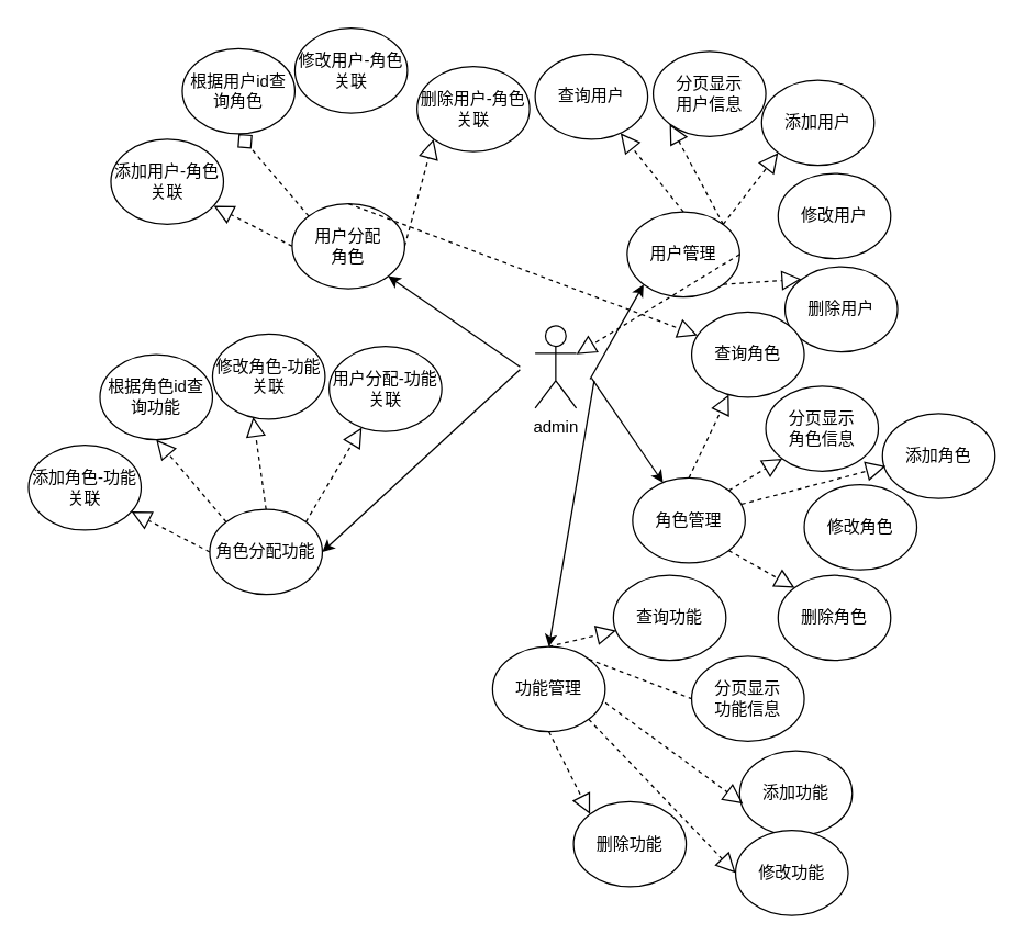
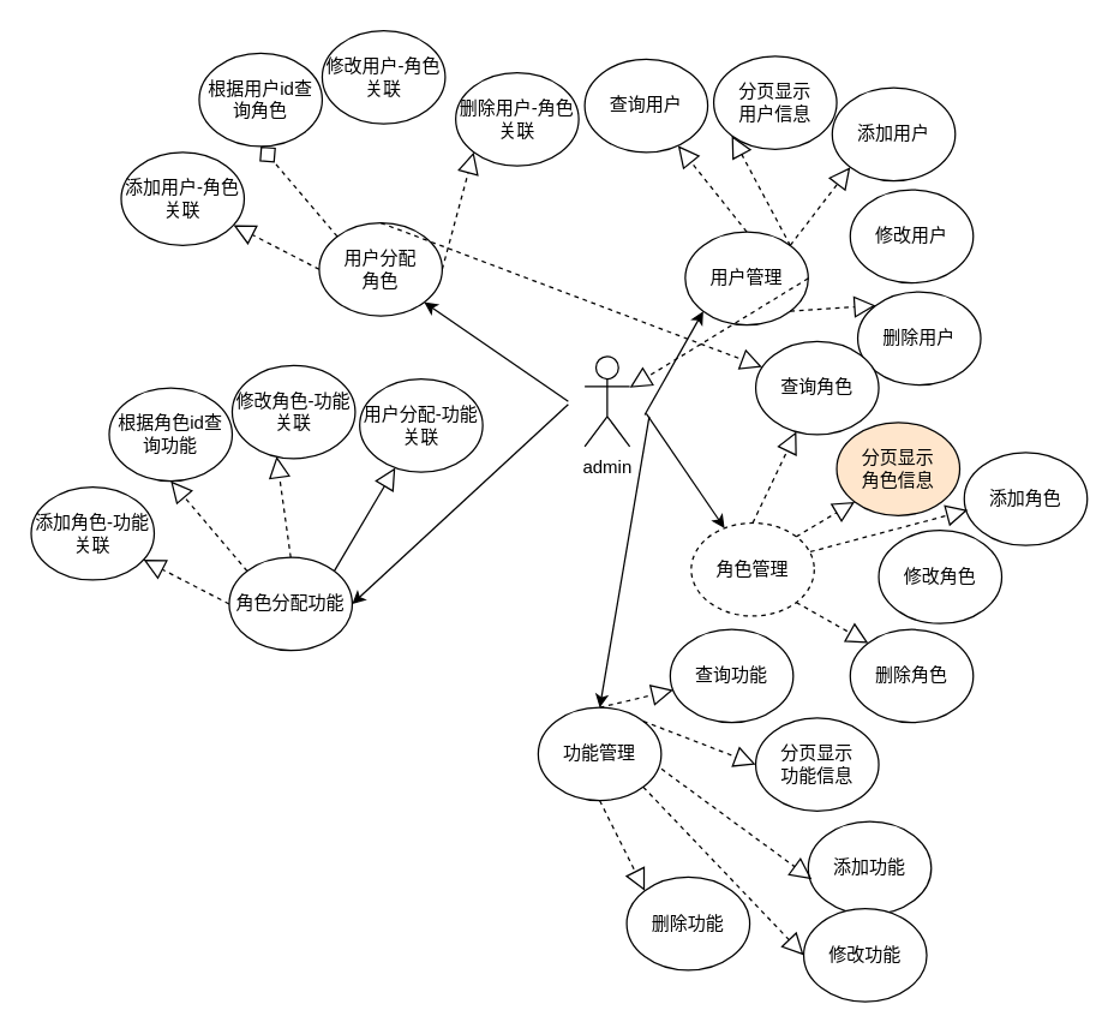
  <mxCell id="0" />
  <mxCell id="1" parent="0" />
  <mxCell id="2" value="admin" style="shape=umlActor;verticalLabelPosition=bottom;verticalAlign=top;html=1;outlineConnect=0;" vertex="1" parent="1"><mxGeometry x="389" y="237" width="30" height="60" as="geometry" /></mxCell>
  <mxCell id="3" value="" style="endArrow=classic;html=1;rounded=0;entryX=0;entryY=1;entryDx=0;entryDy=0;" edge="1" parent="1" target="4"><mxGeometry width="50" height="50" relative="1" as="geometry"><mxPoint x="429" y="276" as="sourcePoint" /><mxPoint x="469" y="249" as="targetPoint" /></mxGeometry></mxCell>
  <mxCell id="4" value="用户管理" style="ellipse;whiteSpace=wrap;html=1;" vertex="1" parent="1"><mxGeometry x="456" y="154" width="82" height="62" as="geometry" /></mxCell>
  <mxCell id="5" value="" style="endArrow=block;dashed=1;endFill=0;endSize=12;html=1;rounded=0;exitX=1;exitY=0;exitDx=0;exitDy=0;entryX=0;entryY=1;entryDx=0;entryDy=0;" edge="1" parent="1" source="4" target="6"><mxGeometry width="160" relative="1" as="geometry"><mxPoint x="549" y="176" as="sourcePoint" /><mxPoint x="568" y="129" as="targetPoint" /></mxGeometry></mxCell>
  <mxCell id="6" value="分页显示&lt;br&gt;用户信息" style="ellipse;whiteSpace=wrap;html=1;" vertex="1" parent="1"><mxGeometry x="475" y="37" width="82" height="62" as="geometry" /></mxCell>
  <mxCell id="7" value="添加用户" style="ellipse;whiteSpace=wrap;html=1;" vertex="1" parent="1"><mxGeometry x="554" y="58" width="82" height="62" as="geometry" /></mxCell>
  <mxCell id="8" value="" style="endArrow=block;dashed=1;endFill=0;endSize=12;html=1;rounded=0;entryX=0;entryY=1;entryDx=0;entryDy=0;exitX=1;exitY=0;exitDx=0;exitDy=0;" edge="1" parent="1" source="4" target="7"><mxGeometry width="160" relative="1" as="geometry"><mxPoint x="532" y="190" as="sourcePoint" /><mxPoint x="569.009" y="126.92" as="targetPoint" /></mxGeometry></mxCell>
  <mxCell id="9" value="" style="endArrow=block;dashed=1;endFill=0;endSize=12;html=1;rounded=0;exitX=1;exitY=0.5;exitDx=0;exitDy=0;" edge="1" parent="1" source="4" target="2"><mxGeometry width="160" relative="1" as="geometry"><mxPoint x="541.991" y="200.08" as="sourcePoint" /><mxPoint x="589" y="214" as="targetPoint" /></mxGeometry></mxCell>
  <mxCell id="10" value="" style="endArrow=block;dashed=1;endFill=0;endSize=12;html=1;rounded=0;exitX=1;exitY=1;exitDx=0;exitDy=0;entryX=0;entryY=0;entryDx=0;entryDy=0;" edge="1" parent="1" source="4" target="13"><mxGeometry width="160" relative="1" as="geometry"><mxPoint x="900.001" y="108.16" as="sourcePoint" /><mxPoint x="937.019" y="45" as="targetPoint" /></mxGeometry></mxCell>
  <mxCell id="11" value="" style="endArrow=block;dashed=1;endFill=0;endSize=12;html=1;rounded=0;exitX=0.5;exitY=0;exitDx=0;exitDy=0;" edge="1" parent="1" source="4" target="14"><mxGeometry width="160" relative="1" as="geometry"><mxPoint x="922.001" y="86.16" as="sourcePoint" /><mxPoint x="484" y="135" as="targetPoint" /></mxGeometry></mxCell>
  <mxCell id="12" value="修改用户" style="ellipse;whiteSpace=wrap;html=1;" vertex="1" parent="1"><mxGeometry x="566" y="126" width="82" height="62" as="geometry" /></mxCell>
  <mxCell id="13" value="删除用户" style="ellipse;whiteSpace=wrap;html=1;" vertex="1" parent="1"><mxGeometry x="571" y="194" width="82" height="62" as="geometry" /></mxCell>
  <mxCell id="14" value="查询用户" style="ellipse;whiteSpace=wrap;html=1;" vertex="1" parent="1"><mxGeometry x="389" y="39" width="82" height="62" as="geometry" /></mxCell>
  <mxCell id="15" value="" style="endArrow=classic;html=1;rounded=0;" edge="1" parent="1" target="16"><mxGeometry width="50" height="50" relative="1" as="geometry"><mxPoint x="430" y="275" as="sourcePoint" /><mxPoint x="455" y="292" as="targetPoint" /></mxGeometry></mxCell>
- <mxCell id="16" value="角色管理" style="ellipse;whiteSpace=wrap;html=1;" vertex="1" parent="1"><mxGeometry x="460" y="348" width="82" height="62" as="geometry" /></mxCell>
+ <mxCell id="16" value="角色管理" style="ellipse;whiteSpace=wrap;html=1;dashed=1;" vertex="1" parent="1"><mxGeometry x="460" y="348" width="82" height="62" as="geometry" /></mxCell>
  <mxCell id="17" value="" style="endArrow=block;dashed=1;endFill=0;endSize=12;html=1;rounded=0;exitX=1;exitY=0;exitDx=0;exitDy=0;entryX=0;entryY=1;entryDx=0;entryDy=0;" edge="1" parent="1" source="16" target="18"><mxGeometry width="160" relative="1" as="geometry"><mxPoint x="848" y="339" as="sourcePoint" /><mxPoint x="867" y="292" as="targetPoint" /></mxGeometry></mxCell>
- <mxCell id="18" value="分页显示&lt;br&gt;角色信息" style="ellipse;whiteSpace=wrap;html=1;" vertex="1" parent="1"><mxGeometry x="557" y="281" width="82" height="62" as="geometry" /></mxCell>
+ <mxCell id="18" value="分页显示&lt;br&gt;角色信息" style="ellipse;whiteSpace=wrap;html=1;fillColor=#ffe6cc;" vertex="1" parent="1"><mxGeometry x="557" y="281" width="82" height="62" as="geometry" /></mxCell>
  <mxCell id="19" value="添加角色" style="ellipse;whiteSpace=wrap;html=1;" vertex="1" parent="1"><mxGeometry x="642" y="301" width="82" height="62" as="geometry" /></mxCell>
  <mxCell id="20" value="" style="endArrow=block;dashed=1;endFill=0;endSize=12;html=1;rounded=0;entryX=0.029;entryY=0.619;entryDx=0;entryDy=0;entryPerimeter=0;exitX=0.968;exitY=0.309;exitDx=0;exitDy=0;exitPerimeter=0;" edge="1" parent="1" target="19" source="16"><mxGeometry width="160" relative="1" as="geometry"><mxPoint x="831" y="353" as="sourcePoint" /><mxPoint x="868.009" y="289.92" as="targetPoint" /></mxGeometry></mxCell>
  <mxCell id="21" value="" style="endArrow=block;dashed=1;endFill=0;endSize=12;html=1;rounded=0;exitX=1;exitY=1;exitDx=0;exitDy=0;entryX=0;entryY=0;entryDx=0;entryDy=0;" edge="1" parent="1" source="16" target="24"><mxGeometry width="160" relative="1" as="geometry"><mxPoint x="1199.001" y="271.16" as="sourcePoint" /><mxPoint x="1236.019" y="208" as="targetPoint" /></mxGeometry></mxCell>
  <mxCell id="22" value="" style="endArrow=block;dashed=1;endFill=0;endSize=12;html=1;rounded=0;exitX=0.5;exitY=0;exitDx=0;exitDy=0;" edge="1" parent="1" source="16" target="25"><mxGeometry width="160" relative="1" as="geometry"><mxPoint x="1221.001" y="249.16" as="sourcePoint" /><mxPoint x="783" y="298" as="targetPoint" /></mxGeometry></mxCell>
  <mxCell id="23" value="修改角色" style="ellipse;whiteSpace=wrap;html=1;" vertex="1" parent="1"><mxGeometry x="585" y="353" width="82" height="62" as="geometry" /></mxCell>
  <mxCell id="24" value="删除角色" style="ellipse;whiteSpace=wrap;html=1;" vertex="1" parent="1"><mxGeometry x="566" y="419" width="82" height="62" as="geometry" /></mxCell>
  <mxCell id="25" value="查询角色" style="ellipse;whiteSpace=wrap;html=1;" vertex="1" parent="1"><mxGeometry x="503" y="227" width="82" height="62" as="geometry" /></mxCell>
  <mxCell id="26" value="" style="endArrow=classic;html=1;rounded=0;entryX=0.5;entryY=0;entryDx=0;entryDy=0;" edge="1" parent="1" target="27"><mxGeometry width="50" height="50" relative="1" as="geometry"><mxPoint x="432" y="277" as="sourcePoint" /><mxPoint x="442" y="489" as="targetPoint" /></mxGeometry></mxCell>
  <mxCell id="27" value="功能管理" style="ellipse;whiteSpace=wrap;html=1;" vertex="1" parent="1"><mxGeometry x="358" y="471" width="82" height="62" as="geometry" /></mxCell>
- <mxCell id="28" value="" style="endArrow=none;dashed=1;endFill=0;endSize=12;html=1;rounded=0;exitX=1;exitY=0;exitDx=0;exitDy=0;entryX=0;entryY=0.5;entryDx=0;entryDy=0;" edge="1" parent="1" source="27" target="29"><mxGeometry width="160" relative="1" as="geometry"><mxPoint x="835" y="597" as="sourcePoint" /><mxPoint x="854" y="550" as="targetPoint" /></mxGeometry></mxCell>
+ <mxCell id="28" value="" style="endArrow=block;dashed=1;endFill=0;endSize=12;html=1;rounded=0;exitX=1;exitY=0;exitDx=0;exitDy=0;entryX=0;entryY=0.5;entryDx=0;entryDy=0;" edge="1" parent="1" source="27" target="29"><mxGeometry width="160" relative="1" as="geometry"><mxPoint x="835" y="597" as="sourcePoint" /><mxPoint x="854" y="550" as="targetPoint" /></mxGeometry></mxCell>
  <mxCell id="29" value="分页显示&lt;br&gt;功能信息" style="ellipse;whiteSpace=wrap;html=1;" vertex="1" parent="1"><mxGeometry x="503" y="478" width="82" height="62" as="geometry" /></mxCell>
  <mxCell id="30" value="添加功能" style="ellipse;whiteSpace=wrap;html=1;" vertex="1" parent="1"><mxGeometry x="538" y="547" width="82" height="62" as="geometry" /></mxCell>
  <mxCell id="31" value="" style="endArrow=block;dashed=1;endFill=0;endSize=12;html=1;rounded=0;entryX=0.029;entryY=0.619;entryDx=0;entryDy=0;entryPerimeter=0;exitX=1.002;exitY=0.66;exitDx=0;exitDy=0;exitPerimeter=0;" edge="1" parent="1" source="27" target="30"><mxGeometry width="160" relative="1" as="geometry"><mxPoint x="818" y="611" as="sourcePoint" /><mxPoint x="855.009" y="547.92" as="targetPoint" /></mxGeometry></mxCell>
  <mxCell id="32" value="" style="endArrow=block;dashed=1;endFill=0;endSize=12;html=1;rounded=0;exitX=1;exitY=1;exitDx=0;exitDy=0;entryX=0;entryY=0.5;entryDx=0;entryDy=0;" edge="1" parent="1" source="27" target="35"><mxGeometry width="160" relative="1" as="geometry"><mxPoint x="827.991" y="621.08" as="sourcePoint" /><mxPoint x="875" y="635" as="targetPoint" /></mxGeometry></mxCell>
  <mxCell id="33" value="" style="endArrow=block;dashed=1;endFill=0;endSize=12;html=1;rounded=0;exitX=0.5;exitY=1;exitDx=0;exitDy=0;entryX=0;entryY=0;entryDx=0;entryDy=0;" edge="1" parent="1" source="27" target="36"><mxGeometry width="160" relative="1" as="geometry"><mxPoint x="1186.001" y="529.16" as="sourcePoint" /><mxPoint x="1223.019" y="466" as="targetPoint" /></mxGeometry></mxCell>
  <mxCell id="34" value="" style="endArrow=block;dashed=1;endFill=0;endSize=12;html=1;rounded=0;exitX=0.5;exitY=0;exitDx=0;exitDy=0;" edge="1" parent="1" source="27" target="37"><mxGeometry width="160" relative="1" as="geometry"><mxPoint x="1208.001" y="507.16" as="sourcePoint" /><mxPoint x="770" y="556" as="targetPoint" /></mxGeometry></mxCell>
  <mxCell id="35" value="修改功能" style="ellipse;whiteSpace=wrap;html=1;" vertex="1" parent="1"><mxGeometry x="535" y="605" width="82" height="62" as="geometry" /></mxCell>
  <mxCell id="36" value="删除功能" style="ellipse;whiteSpace=wrap;html=1;" vertex="1" parent="1"><mxGeometry x="417" y="584" width="82" height="62" as="geometry" /></mxCell>
  <mxCell id="37" value="查询功能" style="ellipse;whiteSpace=wrap;html=1;" vertex="1" parent="1"><mxGeometry x="446" y="419" width="82" height="62" as="geometry" /></mxCell>
  <mxCell id="38" value="" style="endArrow=classic;html=1;rounded=0;entryX=1;entryY=1;entryDx=0;entryDy=0;" edge="1" parent="1" target="39"><mxGeometry width="50" height="50" relative="1" as="geometry"><mxPoint x="378" y="267" as="sourcePoint" /><mxPoint x="164" y="228" as="targetPoint" /></mxGeometry></mxCell>
  <mxCell id="39" value="用户分配&lt;br&gt;角色" style="ellipse;whiteSpace=wrap;html=1;" vertex="1" parent="1"><mxGeometry x="212" y="148" width="82" height="62" as="geometry" /></mxCell>
  <mxCell id="40" value="" style="endArrow=diamond;dashed=1;endFill=0;endSize=12;html=1;rounded=0;exitX=0;exitY=0;exitDx=0;exitDy=0;entryX=0.5;entryY=1;entryDx=0;entryDy=0;" edge="1" parent="1" source="39" target="41"><mxGeometry width="160" relative="1" as="geometry"><mxPoint x="244" y="155" as="sourcePoint" /><mxPoint x="263" y="108" as="targetPoint" /></mxGeometry></mxCell>
  <mxCell id="41" value="根据用户id查询角色" style="ellipse;whiteSpace=wrap;html=1;" vertex="1" parent="1"><mxGeometry x="132" y="35" width="82" height="62" as="geometry" /></mxCell>
  <mxCell id="42" value="" style="endArrow=block;dashed=1;endFill=0;endSize=12;html=1;rounded=0;exitX=0.5;exitY=0;exitDx=0;exitDy=0;" edge="1" parent="1" source="39" target="25"><mxGeometry width="160" relative="1" as="geometry"><mxPoint x="236.991" y="179.08" as="sourcePoint" /><mxPoint x="284" y="193" as="targetPoint" /></mxGeometry></mxCell>
  <mxCell id="43" value="" style="endArrow=block;dashed=1;endFill=0;endSize=12;html=1;rounded=0;exitX=1;exitY=0.5;exitDx=0;exitDy=0;entryX=0;entryY=1;entryDx=0;entryDy=0;" edge="1" parent="1" source="39" target="46"><mxGeometry width="160" relative="1" as="geometry"><mxPoint x="595.001" y="87.16" as="sourcePoint" /><mxPoint x="632.019" y="24" as="targetPoint" /></mxGeometry></mxCell>
  <mxCell id="44" value="" style="endArrow=block;dashed=1;endFill=0;endSize=12;html=1;rounded=0;exitX=0;exitY=0.5;exitDx=0;exitDy=0;" edge="1" parent="1" source="39" target="47"><mxGeometry width="160" relative="1" as="geometry"><mxPoint x="617.001" y="65.16" as="sourcePoint" /><mxPoint x="179" y="114" as="targetPoint" /></mxGeometry></mxCell>
  <mxCell id="45" value="修改用户-角色&lt;br&gt;关联" style="ellipse;whiteSpace=wrap;html=1;" vertex="1" parent="1"><mxGeometry x="214" y="20" width="82" height="62" as="geometry" /></mxCell>
  <mxCell id="46" value="删除用户-角色关联" style="ellipse;whiteSpace=wrap;html=1;" vertex="1" parent="1"><mxGeometry x="303" y="48" width="82" height="62" as="geometry" /></mxCell>
  <mxCell id="47" value="添加用户-角色关联" style="ellipse;whiteSpace=wrap;html=1;" vertex="1" parent="1"><mxGeometry x="80" y="101" width="82" height="62" as="geometry" /></mxCell>
  <mxCell id="48" value="" style="endArrow=classic;html=1;rounded=0;entryX=1;entryY=0.5;entryDx=0;entryDy=0;" edge="1" parent="1" target="49"><mxGeometry width="50" height="50" relative="1" as="geometry"><mxPoint x="378" y="269" as="sourcePoint" /><mxPoint x="104" y="451" as="targetPoint" /></mxGeometry></mxCell>
  <mxCell id="49" value="角色分配功能" style="ellipse;whiteSpace=wrap;html=1;" vertex="1" parent="1"><mxGeometry x="152" y="371" width="82" height="62" as="geometry" /></mxCell>
  <mxCell id="50" value="" style="endArrow=block;dashed=1;endFill=0;endSize=12;html=1;rounded=0;exitX=0;exitY=0;exitDx=0;exitDy=0;entryX=0.5;entryY=1;entryDx=0;entryDy=0;" edge="1" parent="1" source="49" target="51"><mxGeometry width="160" relative="1" as="geometry"><mxPoint x="184" y="378" as="sourcePoint" /><mxPoint x="203" y="331" as="targetPoint" /></mxGeometry></mxCell>
  <mxCell id="51" value="根据角色id查询功能" style="ellipse;whiteSpace=wrap;html=1;" vertex="1" parent="1"><mxGeometry x="72" y="258" width="82" height="62" as="geometry" /></mxCell>
  <mxCell id="52" value="" style="endArrow=block;dashed=1;endFill=0;endSize=12;html=1;rounded=0;exitX=0.5;exitY=0;exitDx=0;exitDy=0;entryX=0.361;entryY=0.976;entryDx=0;entryDy=0;entryPerimeter=0;" edge="1" parent="1" source="49" target="54"><mxGeometry width="160" relative="1" as="geometry"><mxPoint x="176.991" y="402.08" as="sourcePoint" /><mxPoint x="224" y="416" as="targetPoint" /></mxGeometry></mxCell>
  <mxCell id="53" value="" style="endArrow=block;dashed=1;endFill=0;endSize=12;html=1;rounded=0;exitX=0;exitY=0.5;exitDx=0;exitDy=0;" edge="1" parent="1" source="49" target="55"><mxGeometry width="160" relative="1" as="geometry"><mxPoint x="557.001" y="288.16" as="sourcePoint" /><mxPoint x="119" y="337" as="targetPoint" /></mxGeometry></mxCell>
  <mxCell id="54" value="修改角色-功能&lt;br&gt;关联" style="ellipse;whiteSpace=wrap;html=1;" vertex="1" parent="1"><mxGeometry x="154" y="243" width="82" height="62" as="geometry" /></mxCell>
  <mxCell id="55" value="添加角色-功能关联" style="ellipse;whiteSpace=wrap;html=1;" vertex="1" parent="1"><mxGeometry x="20" y="324" width="82" height="62" as="geometry" /></mxCell>
- <mxCell id="56" value="" style="endArrow=block;dashed=1;endFill=0;endSize=12;html=1;rounded=0;exitX=1;exitY=0;exitDx=0;exitDy=0;entryX=0.289;entryY=0.955;entryDx=0;entryDy=0;entryPerimeter=0;" edge="1" parent="1" source="49" target="57"><mxGeometry width="160" relative="1" as="geometry"><mxPoint x="203" y="381" as="sourcePoint" /><mxPoint x="253" y="308" as="targetPoint" /></mxGeometry></mxCell>
+ <mxCell id="56" value="" style="endArrow=block;dashed=0;endFill=0;endSize=12;html=1;rounded=0;exitX=1;exitY=0;exitDx=0;exitDy=0;entryX=0.289;entryY=0.955;entryDx=0;entryDy=0;entryPerimeter=0;" edge="1" parent="1" source="49" target="57"><mxGeometry width="160" relative="1" as="geometry"><mxPoint x="203" y="381" as="sourcePoint" /><mxPoint x="253" y="308" as="targetPoint" /></mxGeometry></mxCell>
  <mxCell id="57" value="用户分配-功能关联" style="ellipse;whiteSpace=wrap;html=1;" vertex="1" parent="1"><mxGeometry x="239" y="252" width="82" height="62" as="geometry" /></mxCell>
